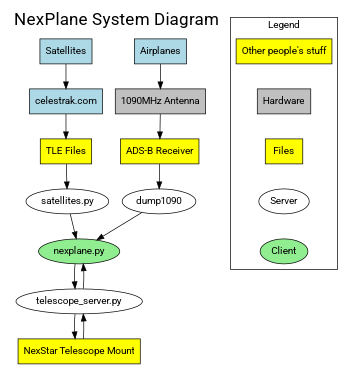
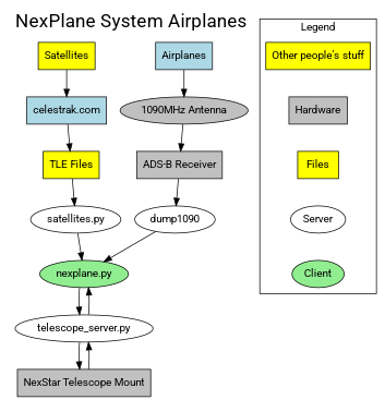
  digraph {
    fontname=Roboto
    node [color=black fontname=Roboto shape=box style=filled]
    edge [fontname=Roboto]
    Airplanes [fillcolor=lightblue]
-   n2 [fillcolor=grey label="1090MHz Antenna"]
-   n3 [fillcolor=yellow label="ADS-B Receiver"]
+   n2 [fillcolor=grey label="1090MHz Antenna" shape=ellipse]
+   n3 [fillcolor=grey label="ADS-B Receiver"]
    dump1090 [color="" shape="" style=""]
    n5 [fillcolor=lightgreen label="nexplane.py" shape=""]
    n6 [label="telescope_server.py" color="" shape="" style=""]
-   Satellites [fillcolor=lightblue]
+   Satellites [fillcolor=yellow]
    n8 [fillcolor=lightblue label="celestrak.com"]
    n9 [fillcolor=yellow label="TLE Files"]
    n10 [label="satellites.py" color="" shape="" style=""]
-   n11 [fillcolor=yellow label="NexStar Telescope Mount"]
+   n11 [fillcolor=grey label="NexStar Telescope Mount"]
    n12 [fillcolor=yellow label="Other people's stuff"]
    n13 [fillcolor=grey label=Hardware]
    Files [fillcolor=yellow]
    Server [color="" shape="" style=""]
    Client [fillcolor=lightgreen shape=""]
    subgraph cluster_1 {
      color=white
      fontsize=25
-     label="NexPlane System Diagram"
+     label="NexPlane System Airplanes"
      Airplanes
      n2
      n3
      dump1090
      n5
      n6
      Satellites
      n8
      n9
      n10
      n11
    }
    subgraph cluster_2 {
      label=Legend
      n12
      n13
      Files
      Server
      Client
    }
    Airplanes -> n2
    n2 -> n3
    n3 -> dump1090
    dump1090 -> n5
    n5 -> n6
    n6 -> n5
    n6 -> n11
    Satellites -> n8
    n8 -> n9
    n9 -> n10
    n10 -> n5
    n11 -> n6
    n12 -> n13 [style=invis]
    n13 -> Files [style=invis]
    Files -> Server [style=invis]
    Server -> Client [style=invis]
  }
